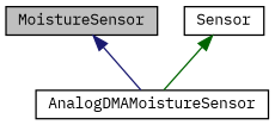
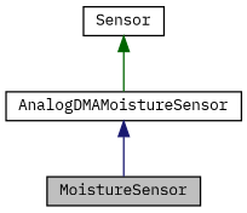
  digraph {
    fontname="IBM Plex Mono"
    node [color=black fillcolor=white fontname="IBM Plex Mono" fontsize=10 shape=record style=filled]
    edge [dir=back fontname="IBM Plex Mono" fontsize=10 labelfontname=Helvetica labelfontsize=10 style=solid]
    n1 [fillcolor=grey75 fontcolor=black height=0.2 label=MoistureSensor width=0.4]
    n2 [height=0.2 label=AnalogDMAMoistureSensor width=0.4]
    n3 [height=0.2 label=Sensor width=0.4]
-   n1 -> n2 [color=midnightblue]
+   n2 -> n1 [color=midnightblue]
    n3 -> n2 [color=darkgreen]
  }
